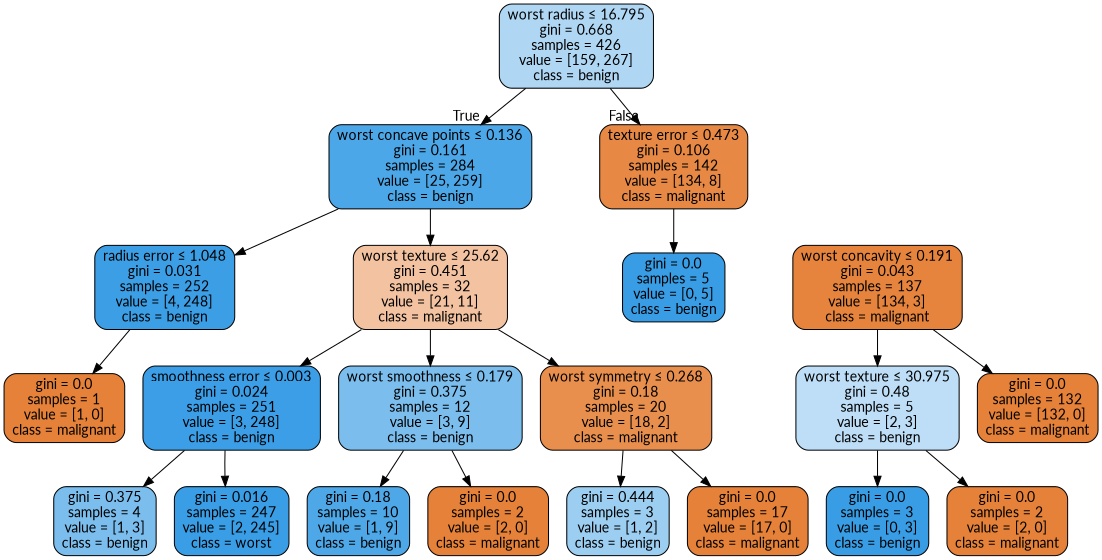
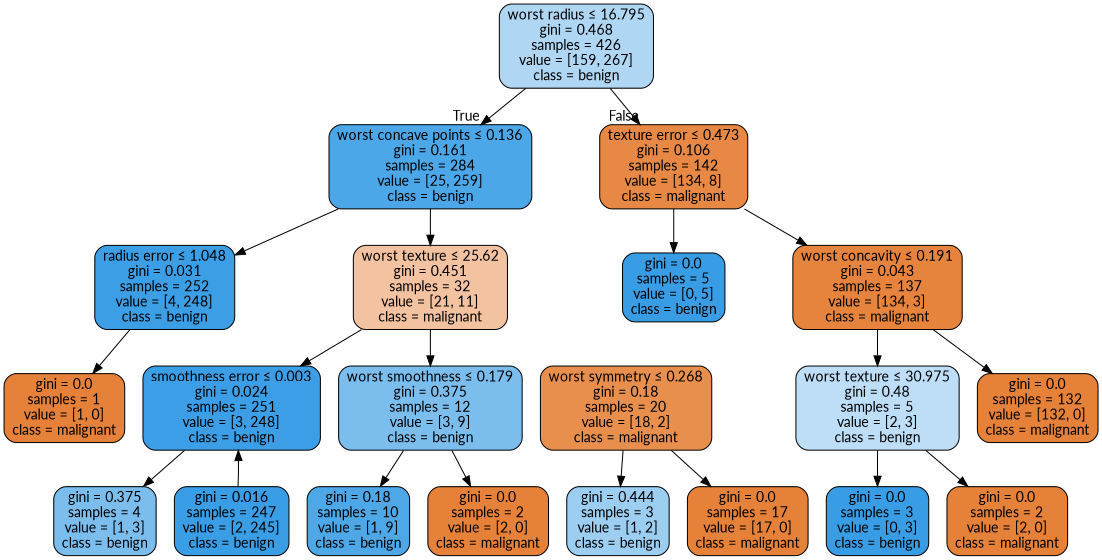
  digraph {
    fontname=Lato
    node [color=black fillcolor="#e58139ff" fontname=Lato shape=box style="filled, rounded"]
    edge [fontname=Lato]
-   n1 [fillcolor="#399de567" label=<worst radius &le; 16.795<br/>gini = 0.668<br/>samples = 426<br/>value = [159, 267]<br/>class = benign>]
+   n1 [fillcolor="#399de567" label=<worst radius &le; 16.795<br/>gini = 0.468<br/>samples = 426<br/>value = [159, 267]<br/>class = benign>]
    n2 [fillcolor="#399de5e6" label=<worst concave points &le; 0.136<br/>gini = 0.161<br/>samples = 284<br/>value = [25, 259]<br/>class = benign>]
    n3 [fillcolor="#e58139f0" label=<texture error &le; 0.473<br/>gini = 0.106<br/>samples = 142<br/>value = [134, 8]<br/>class = malignant>]
    n4 [fillcolor="#399de5fb" label=<radius error &le; 1.048<br/>gini = 0.031<br/>samples = 252<br/>value = [4, 248]<br/>class = benign>]
    n5 [fillcolor="#e5813979" label=<worst texture &le; 25.62<br/>gini = 0.451<br/>samples = 32<br/>value = [21, 11]<br/>class = malignant>]
    n6 [fillcolor="#399de5ff" label=<gini = 0.0<br/>samples = 5<br/>value = [0, 5]<br/>class = benign>]
    n7 [fillcolor="#e58139f9" label=<worst concavity &le; 0.191<br/>gini = 0.043<br/>samples = 137<br/>value = [134, 3]<br/>class = malignant>]
    n8 [label=<gini = 0.0<br/>samples = 1<br/>value = [1, 0]<br/>class = malignant>]
    n9 [fillcolor="#399de5fc" label=<smoothness error &le; 0.003<br/>gini = 0.024<br/>samples = 251<br/>value = [3, 248]<br/>class = benign>]
    n10 [fillcolor="#399de5aa" label=<worst smoothness &le; 0.179<br/>gini = 0.375<br/>samples = 12<br/>value = [3, 9]<br/>class = benign>]
    n11 [fillcolor="#e58139e3" label=<worst symmetry &le; 0.268<br/>gini = 0.18<br/>samples = 20<br/>value = [18, 2]<br/>class = malignant>]
    n12 [fillcolor="#399de5aa" label=<gini = 0.375<br/>samples = 4<br/>value = [1, 3]<br/>class = benign>]
-   n13 [fillcolor="#399de5fd" label=<gini = 0.016<br/>samples = 247<br/>value = [2, 245]<br/>class = worst>]
+   n13 [fillcolor="#399de5fd" label=<gini = 0.016<br/>samples = 247<br/>value = [2, 245]<br/>class = benign>]
    n14 [fillcolor="#399de5e3" label=<gini = 0.18<br/>samples = 10<br/>value = [1, 9]<br/>class = benign>]
    n15 [label=<gini = 0.0<br/>samples = 2<br/>value = [2, 0]<br/>class = malignant>]
    n16 [fillcolor="#399de57f" label=<gini = 0.444<br/>samples = 3<br/>value = [1, 2]<br/>class = benign>]
    n17 [label=<gini = 0.0<br/>samples = 17<br/>value = [17, 0]<br/>class = malignant>]
    n18 [fillcolor="#399de555" label=<worst texture &le; 30.975<br/>gini = 0.48<br/>samples = 5<br/>value = [2, 3]<br/>class = benign>]
    n19 [label=<gini = 0.0<br/>samples = 132<br/>value = [132, 0]<br/>class = malignant>]
    n20 [fillcolor="#399de5ff" label=<gini = 0.0<br/>samples = 3<br/>value = [0, 3]<br/>class = benign>]
    n21 [label=<gini = 0.0<br/>samples = 2<br/>value = [2, 0]<br/>class = malignant>]
    n1 -> n2 [headlabel=True labelangle=45 labeldistance=2.5]
    n1 -> n3 [headlabel=False labelangle=-45 labeldistance=2.5]
    n2 -> n4
    n2 -> n5
    n3 -> n6
+   n3 -> n7
    n4 -> n8
    n5 -> n9
    n5 -> n10
-   n5 -> n11
    n7 -> n18
    n7 -> n19
    n9 -> n12
-   n9 -> n13
+   n13 -> n9
    n10 -> n14
    n10 -> n15
    n11 -> n16
    n11 -> n17
    n18 -> n20
    n18 -> n21
  }
